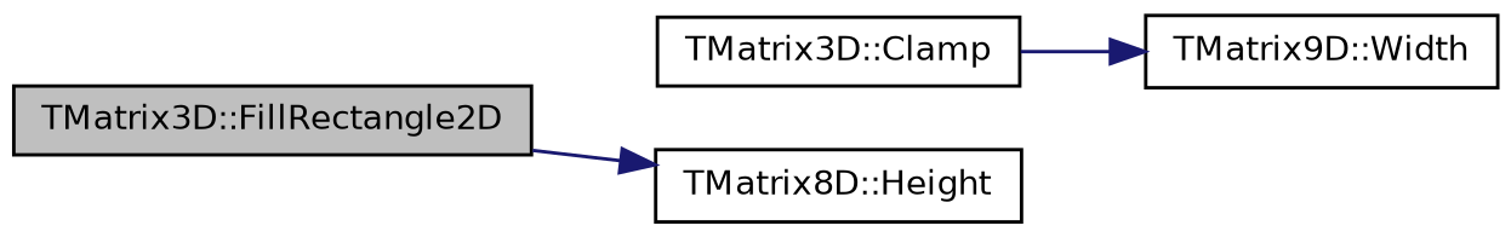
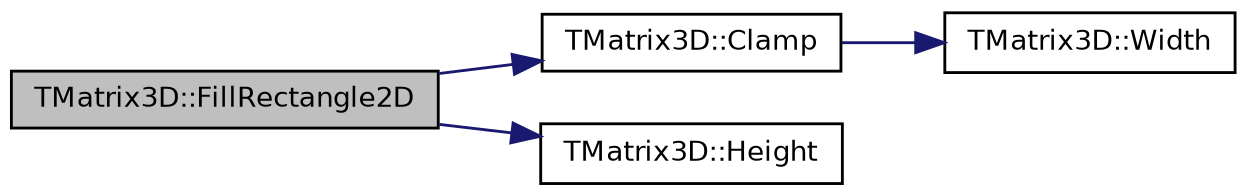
  digraph {
    rankdir=LR
    node [color=black fillcolor=white fontname=Helvetica fontsize=10 shape=record style=filled]
    edge [color=midnightblue fontname=Helvetica fontsize=10 labelfontname=Helvetica labelfontsize=10 style=solid]
    n1 [fillcolor=grey75 fontcolor=black height=0.2 label="TMatrix3D::FillRectangle2D" width=0.4]
    n2 [height=0.2 label="TMatrix3D::Clamp" width=0.4]
-   n3 [height=0.2 label="TMatrix8D::Height" width=0.4]
-   n4 [height=0.2 label="TMatrix9D::Width" width=0.4]
+   n3 [height=0.2 label="TMatrix3D::Height" width=0.4]
+   n4 [height=0.2 label="TMatrix3D::Width" width=0.4]
+   n1 -> n2
    n1 -> n3
    n2 -> n4
  }
